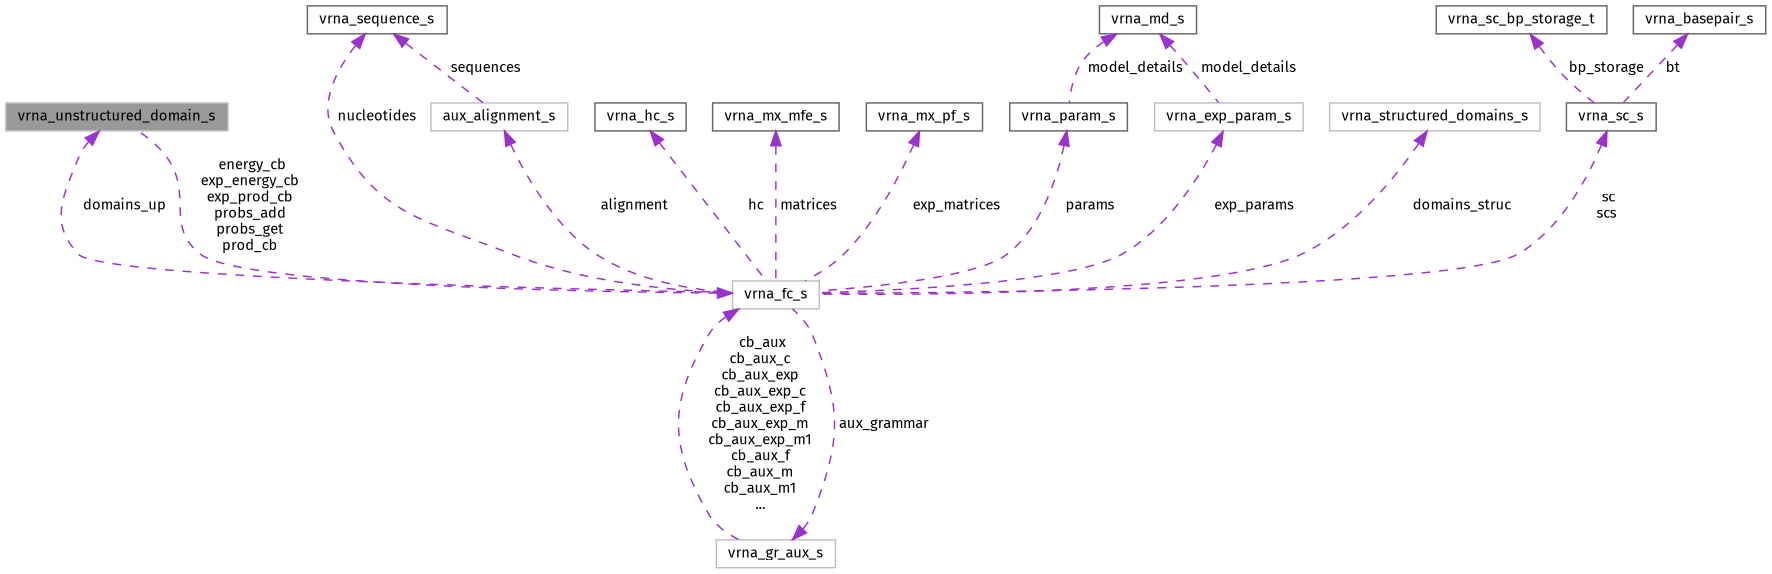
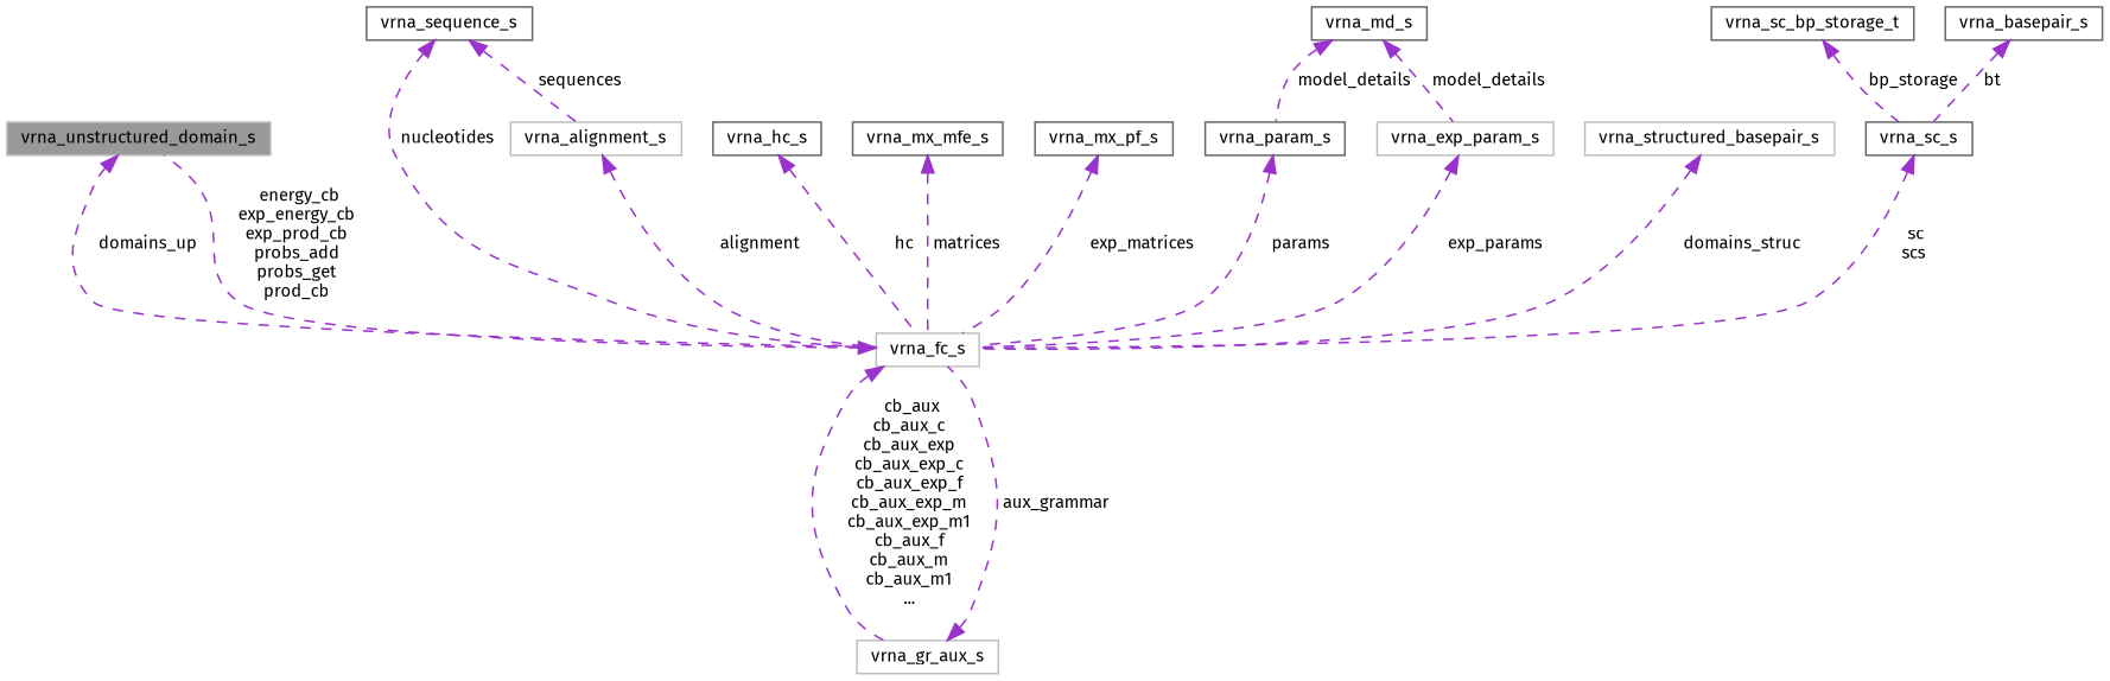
  digraph {
    fontname="Fira Sans"
    rankdir=TB
    node [color=gray40 fillcolor=white fontname="Fira Sans" fontsize=10 shape=box style=filled]
    edge [color=darkorchid3 dir=back fontname="Fira Sans" fontsize=10 labelfontname=Helvetica labelfontsize=10 style=dashed]
    n1 [color=grey75 fillcolor=grey60 fontcolor=black height=0.2 label=vrna_unstructured_domain_s width=0.4]
    n2 [color=grey75 height=0.2 label=vrna_fc_s width=0.4]
    n3 [color=grey75 height=0.2 label=vrna_gr_aux_s width=0.4]
    n4 [height=0.2 label=vrna_sequence_s width=0.4]
-   n5 [color=grey75 height=0.2 label=aux_alignment_s width=0.4]
+   n5 [color=grey75 height=0.2 label=vrna_alignment_s width=0.4]
    n6 [height=0.2 label=vrna_hc_s width=0.4]
    n7 [height=0.2 label=vrna_mx_mfe_s width=0.4]
    n8 [height=0.2 label=vrna_mx_pf_s width=0.4]
    n9 [height=0.2 label=vrna_param_s width=0.4]
    n10 [height=0.2 label=vrna_md_s width=0.4]
    n11 [color=grey75 height=0.2 label=vrna_exp_param_s width=0.4]
-   n12 [color=grey75 height=0.2 label=vrna_structured_domains_s width=0.4]
+   n12 [color=grey75 height=0.2 label=vrna_structured_basepair_s width=0.4]
    n13 [height=0.2 label=vrna_sc_s width=0.4]
    n14 [height=0.2 label=vrna_sc_bp_storage_t width=0.4]
    n15 [height=0.2 label=vrna_basepair_s width=0.4]
    n1 -> n2 [label=" domains_up"]
    n2 -> n1 [label=" energy_cb\nexp_energy_cb\nexp_prod_cb\nprobs_add\nprobs_get\nprod_cb"]
    n2 -> n3 [label=" cb_aux\ncb_aux_c\ncb_aux_exp\ncb_aux_exp_c\ncb_aux_exp_f\ncb_aux_exp_m\ncb_aux_exp_m1\ncb_aux_f\ncb_aux_m\ncb_aux_m1\n..."]
    n3 -> n2 [label=" aux_grammar"]
    n4 -> n2 [label=" nucleotides"]
    n4 -> n5 [label=" sequences"]
    n5 -> n2 [label=" alignment"]
    n6 -> n2 [label=" hc"]
    n7 -> n2 [label=" matrices"]
    n8 -> n2 [label=" exp_matrices"]
    n9 -> n2 [label=" params"]
    n10 -> n9 [label=" model_details"]
    n10 -> n11 [label=" model_details"]
    n11 -> n2 [label=" exp_params"]
    n12 -> n2 [label=" domains_struc"]
    n13 -> n2 [label=" sc\nscs"]
    n14 -> n13 [label=" bp_storage"]
    n15 -> n13 [label=" bt"]
  }
